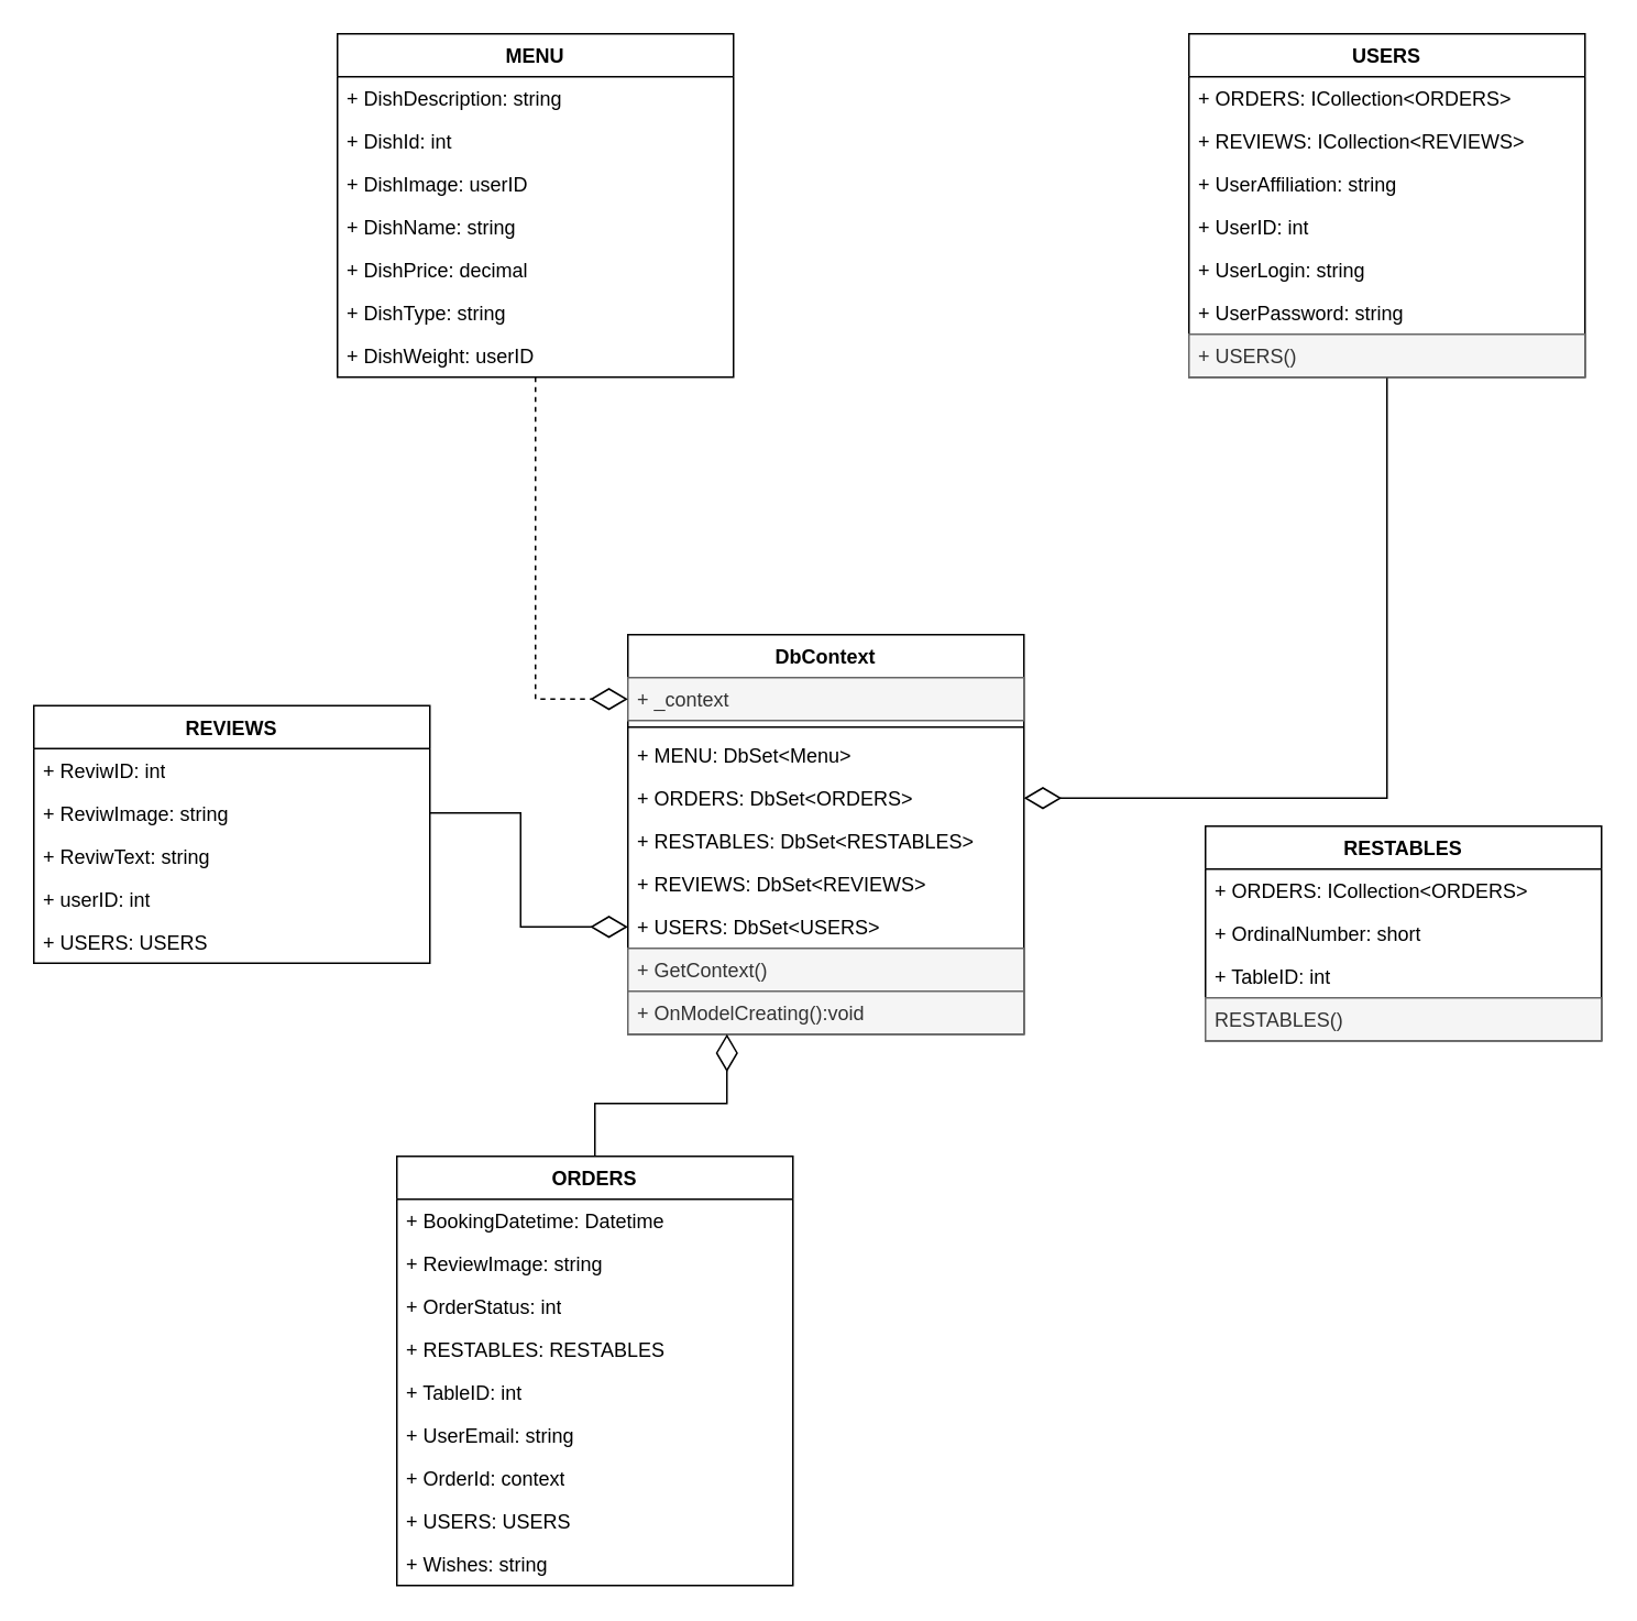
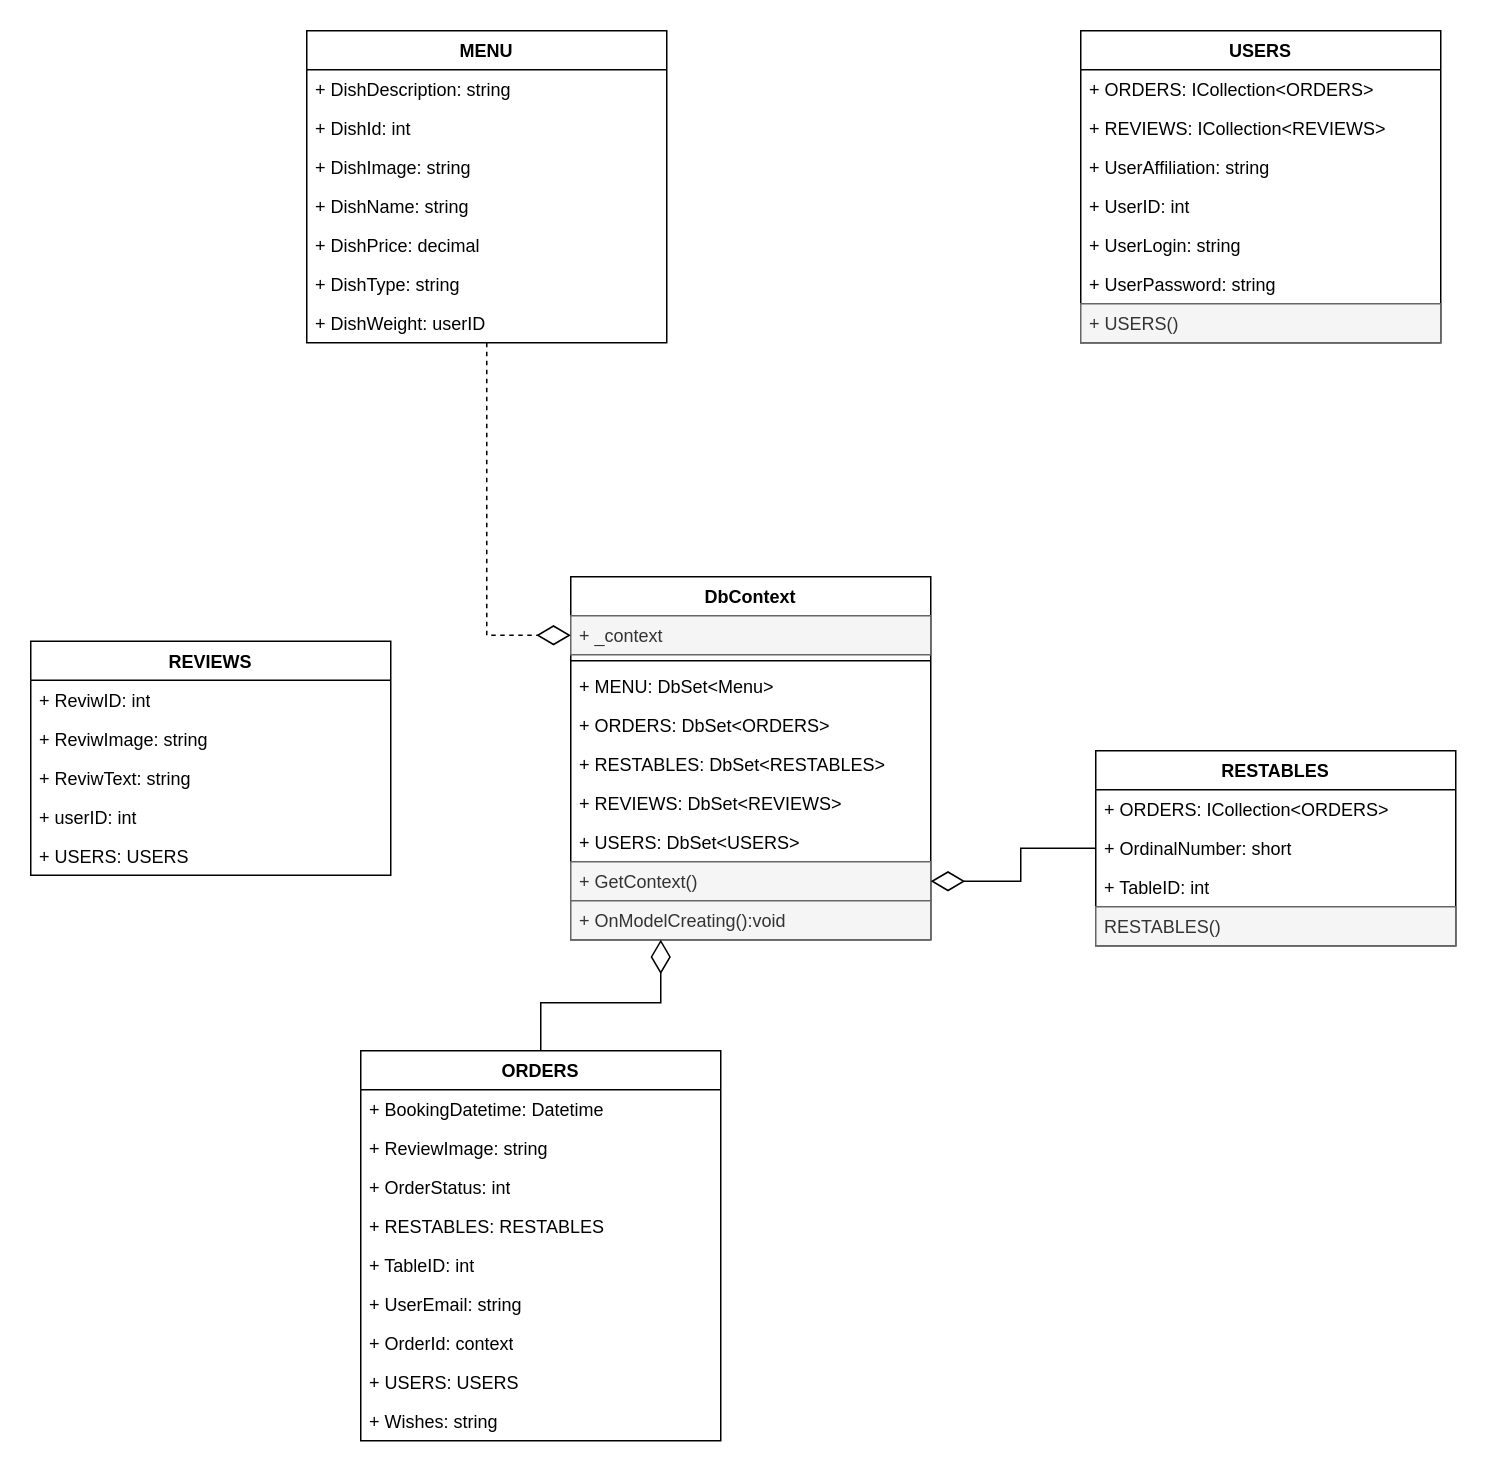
  <mxCell id="0" />
  <mxCell id="1" parent="0" />
  <mxCell id="2" value="DbContext" style="swimlane;fontStyle=1;align=center;verticalAlign=top;childLayout=stackLayout;horizontal=1;startSize=26;horizontalStack=0;resizeParent=1;resizeParentMax=0;resizeLast=0;collapsible=1;marginBottom=0;whiteSpace=wrap;html=1;" vertex="1" parent="1"><mxGeometry x="380" y="384" width="240" height="242" as="geometry" /></mxCell>
  <mxCell id="3" value="+ _context" style="text;strokeColor=#666666;fillColor=#f5f5f5;align=left;verticalAlign=top;spacingLeft=4;spacingRight=4;overflow=hidden;rotatable=0;points=[[0,0.5],[1,0.5]];portConstraint=eastwest;whiteSpace=wrap;html=1;fontColor=#333333;" vertex="1" parent="2"><mxGeometry y="26" width="240" height="26" as="geometry" /></mxCell>
  <mxCell id="4" value="" style="line;strokeWidth=1;fillColor=none;align=left;verticalAlign=middle;spacingTop=-1;spacingLeft=3;spacingRight=3;rotatable=0;labelPosition=right;points=[];portConstraint=eastwest;strokeColor=inherit;" vertex="1" parent="2"><mxGeometry y="52" width="240" height="8" as="geometry" /></mxCell>
  <mxCell id="5" value="+ MENU: DbSet&amp;lt;Menu&amp;gt;" style="text;strokeColor=none;fillColor=none;align=left;verticalAlign=top;spacingLeft=4;spacingRight=4;overflow=hidden;rotatable=0;points=[[0,0.5],[1,0.5]];portConstraint=eastwest;whiteSpace=wrap;html=1;" vertex="1" parent="2"><mxGeometry y="60" width="240" height="26" as="geometry" /></mxCell>
  <mxCell id="6" value="+ ORDERS: DbSet&amp;lt;ORDERS&amp;gt;" style="text;strokeColor=none;fillColor=none;align=left;verticalAlign=top;spacingLeft=4;spacingRight=4;overflow=hidden;rotatable=0;points=[[0,0.5],[1,0.5]];portConstraint=eastwest;whiteSpace=wrap;html=1;" vertex="1" parent="2"><mxGeometry y="86" width="240" height="26" as="geometry" /></mxCell>
  <mxCell id="7" value="+ RESTABLES: DbSet&amp;lt;RESTABLES&amp;gt;" style="text;strokeColor=none;fillColor=none;align=left;verticalAlign=top;spacingLeft=4;spacingRight=4;overflow=hidden;rotatable=0;points=[[0,0.5],[1,0.5]];portConstraint=eastwest;whiteSpace=wrap;html=1;" vertex="1" parent="2"><mxGeometry y="112" width="240" height="26" as="geometry" /></mxCell>
  <mxCell id="8" value="+ REVIEWS: DbSet&amp;lt;REVIEWS&amp;gt;" style="text;strokeColor=none;fillColor=none;align=left;verticalAlign=top;spacingLeft=4;spacingRight=4;overflow=hidden;rotatable=0;points=[[0,0.5],[1,0.5]];portConstraint=eastwest;whiteSpace=wrap;html=1;" vertex="1" parent="2"><mxGeometry y="138" width="240" height="26" as="geometry" /></mxCell>
  <mxCell id="9" value="+ USERS: DbSet&amp;lt;USERS&amp;gt;" style="text;strokeColor=none;fillColor=none;align=left;verticalAlign=top;spacingLeft=4;spacingRight=4;overflow=hidden;rotatable=0;points=[[0,0.5],[1,0.5]];portConstraint=eastwest;whiteSpace=wrap;html=1;" vertex="1" parent="2"><mxGeometry y="164" width="240" height="26" as="geometry" /></mxCell>
  <mxCell id="10" value="+ GetContext()" style="text;strokeColor=#666666;fillColor=#f5f5f5;align=left;verticalAlign=top;spacingLeft=4;spacingRight=4;overflow=hidden;rotatable=0;points=[[0,0.5],[1,0.5]];portConstraint=eastwest;whiteSpace=wrap;html=1;fontColor=#333333;" vertex="1" parent="2"><mxGeometry y="190" width="240" height="26" as="geometry" /></mxCell>
  <mxCell id="11" value="+ OnModelCreating():void" style="text;strokeColor=#666666;fillColor=#f5f5f5;align=left;verticalAlign=top;spacingLeft=4;spacingRight=4;overflow=hidden;rotatable=0;points=[[0,0.5],[1,0.5]];portConstraint=eastwest;whiteSpace=wrap;html=1;fontColor=#333333;" vertex="1" parent="2"><mxGeometry y="216" width="240" height="26" as="geometry" /></mxCell>
  <mxCell id="12" value="REVIEWS" style="swimlane;fontStyle=1;align=center;verticalAlign=top;childLayout=stackLayout;horizontal=1;startSize=26;horizontalStack=0;resizeParent=1;resizeParentMax=0;resizeLast=0;collapsible=1;marginBottom=0;whiteSpace=wrap;html=1;" vertex="1" parent="1"><mxGeometry x="20" y="427" width="240" height="156" as="geometry" /></mxCell>
  <mxCell id="13" value="+ ReviwID: int" style="text;strokeColor=none;fillColor=none;align=left;verticalAlign=top;spacingLeft=4;spacingRight=4;overflow=hidden;rotatable=0;points=[[0,0.5],[1,0.5]];portConstraint=eastwest;whiteSpace=wrap;html=1;" vertex="1" parent="12"><mxGeometry y="26" width="240" height="26" as="geometry" /></mxCell>
  <mxCell id="14" value="+ ReviwImage: string" style="text;strokeColor=none;fillColor=none;align=left;verticalAlign=top;spacingLeft=4;spacingRight=4;overflow=hidden;rotatable=0;points=[[0,0.5],[1,0.5]];portConstraint=eastwest;whiteSpace=wrap;html=1;" vertex="1" parent="12"><mxGeometry y="52" width="240" height="26" as="geometry" /></mxCell>
  <mxCell id="15" value="+ ReviwText: string" style="text;strokeColor=none;fillColor=none;align=left;verticalAlign=top;spacingLeft=4;spacingRight=4;overflow=hidden;rotatable=0;points=[[0,0.5],[1,0.5]];portConstraint=eastwest;whiteSpace=wrap;html=1;" vertex="1" parent="12"><mxGeometry y="78" width="240" height="26" as="geometry" /></mxCell>
  <mxCell id="16" value="+ userID: int" style="text;strokeColor=none;fillColor=none;align=left;verticalAlign=top;spacingLeft=4;spacingRight=4;overflow=hidden;rotatable=0;points=[[0,0.5],[1,0.5]];portConstraint=eastwest;whiteSpace=wrap;html=1;" vertex="1" parent="12"><mxGeometry y="104" width="240" height="26" as="geometry" /></mxCell>
  <mxCell id="17" value="+ USERS: USERS" style="text;strokeColor=none;fillColor=none;align=left;verticalAlign=top;spacingLeft=4;spacingRight=4;overflow=hidden;rotatable=0;points=[[0,0.5],[1,0.5]];portConstraint=eastwest;whiteSpace=wrap;html=1;" vertex="1" parent="12"><mxGeometry y="130" width="240" height="26" as="geometry" /></mxCell>
- <mxCell id="18" style="edgeStyle=orthogonalEdgeStyle;rounded=0;orthogonalLoop=1;jettySize=auto;html=1;fontFamily=Helvetica;fontSize=12;fontColor=default;endArrow=diamondThin;endFill=0;endSize=20;" edge="1" parent="1" source="14" target="9"><mxGeometry relative="1" as="geometry" /></mxCell>
  <mxCell id="19" style="edgeStyle=orthogonalEdgeStyle;rounded=0;orthogonalLoop=1;jettySize=auto;html=1;entryX=0.25;entryY=1;entryDx=0;entryDy=0;fontFamily=Helvetica;fontSize=12;fontColor=default;endArrow=diamondThin;endFill=0;endSize=20;" edge="1" parent="1" source="20" target="2"><mxGeometry relative="1" as="geometry" /></mxCell>
  <mxCell id="20" value="ORDERS" style="swimlane;fontStyle=1;align=center;verticalAlign=top;childLayout=stackLayout;horizontal=1;startSize=26;horizontalStack=0;resizeParent=1;resizeParentMax=0;resizeLast=0;collapsible=1;marginBottom=0;whiteSpace=wrap;html=1;" vertex="1" parent="1"><mxGeometry x="240" y="700" width="240" height="260" as="geometry" /></mxCell>
  <mxCell id="21" value="+ BookingDatetime: Datetime" style="text;strokeColor=none;fillColor=none;align=left;verticalAlign=top;spacingLeft=4;spacingRight=4;overflow=hidden;rotatable=0;points=[[0,0.5],[1,0.5]];portConstraint=eastwest;whiteSpace=wrap;html=1;" vertex="1" parent="20"><mxGeometry y="26" width="240" height="26" as="geometry" /></mxCell>
  <mxCell id="22" value="+ ReviewImage: string" style="text;strokeColor=none;fillColor=none;align=left;verticalAlign=top;spacingLeft=4;spacingRight=4;overflow=hidden;rotatable=0;points=[[0,0.5],[1,0.5]];portConstraint=eastwest;whiteSpace=wrap;html=1;" vertex="1" parent="20"><mxGeometry y="52" width="240" height="26" as="geometry" /></mxCell>
  <mxCell id="23" value="+ OrderStatus: int" style="text;strokeColor=none;fillColor=none;align=left;verticalAlign=top;spacingLeft=4;spacingRight=4;overflow=hidden;rotatable=0;points=[[0,0.5],[1,0.5]];portConstraint=eastwest;whiteSpace=wrap;html=1;" vertex="1" parent="20"><mxGeometry y="78" width="240" height="26" as="geometry" /></mxCell>
  <mxCell id="24" value="+ RESTABLES: RESTABLES" style="text;strokeColor=none;fillColor=none;align=left;verticalAlign=top;spacingLeft=4;spacingRight=4;overflow=hidden;rotatable=0;points=[[0,0.5],[1,0.5]];portConstraint=eastwest;whiteSpace=wrap;html=1;" vertex="1" parent="20"><mxGeometry y="104" width="240" height="26" as="geometry" /></mxCell>
  <mxCell id="25" value="+ TableID: int" style="text;strokeColor=none;fillColor=none;align=left;verticalAlign=top;spacingLeft=4;spacingRight=4;overflow=hidden;rotatable=0;points=[[0,0.5],[1,0.5]];portConstraint=eastwest;whiteSpace=wrap;html=1;" vertex="1" parent="20"><mxGeometry y="130" width="240" height="26" as="geometry" /></mxCell>
  <mxCell id="26" value="+ UserEmail: string" style="text;strokeColor=none;fillColor=none;align=left;verticalAlign=top;spacingLeft=4;spacingRight=4;overflow=hidden;rotatable=0;points=[[0,0.5],[1,0.5]];portConstraint=eastwest;whiteSpace=wrap;html=1;" vertex="1" parent="20"><mxGeometry y="156" width="240" height="26" as="geometry" /></mxCell>
  <mxCell id="27" value="+ OrderId: context" style="text;strokeColor=none;fillColor=none;align=left;verticalAlign=top;spacingLeft=4;spacingRight=4;overflow=hidden;rotatable=0;points=[[0,0.5],[1,0.5]];portConstraint=eastwest;whiteSpace=wrap;html=1;" vertex="1" parent="20"><mxGeometry y="182" width="240" height="26" as="geometry" /></mxCell>
  <mxCell id="28" value="+ USERS: USERS" style="text;strokeColor=none;fillColor=none;align=left;verticalAlign=top;spacingLeft=4;spacingRight=4;overflow=hidden;rotatable=0;points=[[0,0.5],[1,0.5]];portConstraint=eastwest;whiteSpace=wrap;html=1;" vertex="1" parent="20"><mxGeometry y="208" width="240" height="26" as="geometry" /></mxCell>
  <mxCell id="29" value="+ Wishes: string" style="text;strokeColor=none;fillColor=none;align=left;verticalAlign=top;spacingLeft=4;spacingRight=4;overflow=hidden;rotatable=0;points=[[0,0.5],[1,0.5]];portConstraint=eastwest;whiteSpace=wrap;html=1;" vertex="1" parent="20"><mxGeometry y="234" width="240" height="26" as="geometry" /></mxCell>
+ <mxCell id="30" style="edgeStyle=orthogonalEdgeStyle;rounded=0;orthogonalLoop=1;jettySize=auto;html=1;fontFamily=Helvetica;fontSize=12;fontColor=default;endArrow=diamondThin;endFill=0;endSize=20;" edge="1" parent="1" source="31" target="10"><mxGeometry relative="1" as="geometry" /></mxCell>
  <mxCell id="31" value="RESTABLES" style="swimlane;fontStyle=1;align=center;verticalAlign=top;childLayout=stackLayout;horizontal=1;startSize=26;horizontalStack=0;resizeParent=1;resizeParentMax=0;resizeLast=0;collapsible=1;marginBottom=0;whiteSpace=wrap;html=1;" vertex="1" parent="1"><mxGeometry x="730" y="500" width="240" height="130" as="geometry" /></mxCell>
  <mxCell id="32" value="+ ORDERS: ICollection&amp;lt;ORDERS&amp;gt;" style="text;strokeColor=none;fillColor=none;align=left;verticalAlign=top;spacingLeft=4;spacingRight=4;overflow=hidden;rotatable=0;points=[[0,0.5],[1,0.5]];portConstraint=eastwest;whiteSpace=wrap;html=1;" vertex="1" parent="31"><mxGeometry y="26" width="240" height="26" as="geometry" /></mxCell>
  <mxCell id="33" value="+ OrdinalNumber: short" style="text;strokeColor=none;fillColor=none;align=left;verticalAlign=top;spacingLeft=4;spacingRight=4;overflow=hidden;rotatable=0;points=[[0,0.5],[1,0.5]];portConstraint=eastwest;whiteSpace=wrap;html=1;" vertex="1" parent="31"><mxGeometry y="52" width="240" height="26" as="geometry" /></mxCell>
  <mxCell id="34" value="+ TableID: int" style="text;strokeColor=none;fillColor=none;align=left;verticalAlign=top;spacingLeft=4;spacingRight=4;overflow=hidden;rotatable=0;points=[[0,0.5],[1,0.5]];portConstraint=eastwest;whiteSpace=wrap;html=1;" vertex="1" parent="31"><mxGeometry y="78" width="240" height="26" as="geometry" /></mxCell>
  <mxCell id="35" value="RESTABLES()" style="text;strokeColor=#666666;fillColor=#f5f5f5;align=left;verticalAlign=top;spacingLeft=4;spacingRight=4;overflow=hidden;rotatable=0;points=[[0,0.5],[1,0.5]];portConstraint=eastwest;whiteSpace=wrap;html=1;fontColor=#333333;" vertex="1" parent="31"><mxGeometry y="104" width="240" height="26" as="geometry" /></mxCell>
  <mxCell id="36" style="edgeStyle=orthogonalEdgeStyle;rounded=0;orthogonalLoop=1;jettySize=auto;html=1;entryX=0;entryY=0.5;entryDx=0;entryDy=0;fontFamily=Helvetica;fontSize=12;fontColor=default;endArrow=diamondThin;endFill=0;endSize=20;dashed=1;" edge="1" parent="1" source="37" target="3"><mxGeometry relative="1" as="geometry" /></mxCell>
  <mxCell id="37" value="MENU" style="swimlane;fontStyle=1;align=center;verticalAlign=top;childLayout=stackLayout;horizontal=1;startSize=26;horizontalStack=0;resizeParent=1;resizeParentMax=0;resizeLast=0;collapsible=1;marginBottom=0;whiteSpace=wrap;html=1;" vertex="1" parent="1"><mxGeometry x="204" y="20" width="240" height="208" as="geometry" /></mxCell>
  <mxCell id="38" value="+ DishDescription: string" style="text;strokeColor=none;fillColor=none;align=left;verticalAlign=top;spacingLeft=4;spacingRight=4;overflow=hidden;rotatable=0;points=[[0,0.5],[1,0.5]];portConstraint=eastwest;whiteSpace=wrap;html=1;" vertex="1" parent="37"><mxGeometry y="26" width="240" height="26" as="geometry" /></mxCell>
  <mxCell id="39" value="+ DishId: int" style="text;strokeColor=none;fillColor=none;align=left;verticalAlign=top;spacingLeft=4;spacingRight=4;overflow=hidden;rotatable=0;points=[[0,0.5],[1,0.5]];portConstraint=eastwest;whiteSpace=wrap;html=1;" vertex="1" parent="37"><mxGeometry y="52" width="240" height="26" as="geometry" /></mxCell>
- <mxCell id="40" value="+ DishImage: userID" style="text;strokeColor=none;fillColor=none;align=left;verticalAlign=top;spacingLeft=4;spacingRight=4;overflow=hidden;rotatable=0;points=[[0,0.5],[1,0.5]];portConstraint=eastwest;whiteSpace=wrap;html=1;" vertex="1" parent="37"><mxGeometry y="78" width="240" height="26" as="geometry" /></mxCell>
+ <mxCell id="40" value="+ DishImage: string" style="text;strokeColor=none;fillColor=none;align=left;verticalAlign=top;spacingLeft=4;spacingRight=4;overflow=hidden;rotatable=0;points=[[0,0.5],[1,0.5]];portConstraint=eastwest;whiteSpace=wrap;html=1;" vertex="1" parent="37"><mxGeometry y="78" width="240" height="26" as="geometry" /></mxCell>
  <mxCell id="41" value="+ DishName: string" style="text;strokeColor=none;fillColor=none;align=left;verticalAlign=top;spacingLeft=4;spacingRight=4;overflow=hidden;rotatable=0;points=[[0,0.5],[1,0.5]];portConstraint=eastwest;whiteSpace=wrap;html=1;" vertex="1" parent="37"><mxGeometry y="104" width="240" height="26" as="geometry" /></mxCell>
  <mxCell id="42" value="+ DishPrice: decimal" style="text;strokeColor=none;fillColor=none;align=left;verticalAlign=top;spacingLeft=4;spacingRight=4;overflow=hidden;rotatable=0;points=[[0,0.5],[1,0.5]];portConstraint=eastwest;whiteSpace=wrap;html=1;" vertex="1" parent="37"><mxGeometry y="130" width="240" height="26" as="geometry" /></mxCell>
  <mxCell id="43" value="+ DishType: string" style="text;strokeColor=none;fillColor=none;align=left;verticalAlign=top;spacingLeft=4;spacingRight=4;overflow=hidden;rotatable=0;points=[[0,0.5],[1,0.5]];portConstraint=eastwest;whiteSpace=wrap;html=1;" vertex="1" parent="37"><mxGeometry y="156" width="240" height="26" as="geometry" /></mxCell>
  <mxCell id="44" value="+ DishWeight: userID" style="text;strokeColor=none;fillColor=none;align=left;verticalAlign=top;spacingLeft=4;spacingRight=4;overflow=hidden;rotatable=0;points=[[0,0.5],[1,0.5]];portConstraint=eastwest;whiteSpace=wrap;html=1;" vertex="1" parent="37"><mxGeometry y="182" width="240" height="26" as="geometry" /></mxCell>
- <mxCell id="45" style="edgeStyle=orthogonalEdgeStyle;rounded=0;orthogonalLoop=1;jettySize=auto;html=1;fontFamily=Helvetica;fontSize=12;fontColor=default;endSize=20;endArrow=diamondThin;endFill=0;" edge="1" parent="1" source="46" target="6"><mxGeometry relative="1" as="geometry" /></mxCell>
  <mxCell id="46" value="USERS" style="swimlane;fontStyle=1;align=center;verticalAlign=top;childLayout=stackLayout;horizontal=1;startSize=26;horizontalStack=0;resizeParent=1;resizeParentMax=0;resizeLast=0;collapsible=1;marginBottom=0;whiteSpace=wrap;html=1;" vertex="1" parent="1"><mxGeometry x="720" y="20" width="240" height="208" as="geometry" /></mxCell>
  <mxCell id="47" value="+ ORDERS: ICollection&amp;lt;ORDERS&amp;gt;" style="text;strokeColor=none;fillColor=none;align=left;verticalAlign=top;spacingLeft=4;spacingRight=4;overflow=hidden;rotatable=0;points=[[0,0.5],[1,0.5]];portConstraint=eastwest;whiteSpace=wrap;html=1;" vertex="1" parent="46"><mxGeometry y="26" width="240" height="26" as="geometry" /></mxCell>
  <mxCell id="48" value="+ REVIEWS: ICollection&amp;lt;REVIEWS&amp;gt;" style="text;strokeColor=none;fillColor=none;align=left;verticalAlign=top;spacingLeft=4;spacingRight=4;overflow=hidden;rotatable=0;points=[[0,0.5],[1,0.5]];portConstraint=eastwest;whiteSpace=wrap;html=1;" vertex="1" parent="46"><mxGeometry y="52" width="240" height="26" as="geometry" /></mxCell>
  <mxCell id="49" value="+ UserAffiliation: string" style="text;strokeColor=none;fillColor=none;align=left;verticalAlign=top;spacingLeft=4;spacingRight=4;overflow=hidden;rotatable=0;points=[[0,0.5],[1,0.5]];portConstraint=eastwest;whiteSpace=wrap;html=1;" vertex="1" parent="46"><mxGeometry y="78" width="240" height="26" as="geometry" /></mxCell>
  <mxCell id="50" value="+ UserID: int" style="text;strokeColor=none;fillColor=none;align=left;verticalAlign=top;spacingLeft=4;spacingRight=4;overflow=hidden;rotatable=0;points=[[0,0.5],[1,0.5]];portConstraint=eastwest;whiteSpace=wrap;html=1;" vertex="1" parent="46"><mxGeometry y="104" width="240" height="26" as="geometry" /></mxCell>
  <mxCell id="51" value="+ UserLogin: string" style="text;strokeColor=none;fillColor=none;align=left;verticalAlign=top;spacingLeft=4;spacingRight=4;overflow=hidden;rotatable=0;points=[[0,0.5],[1,0.5]];portConstraint=eastwest;whiteSpace=wrap;html=1;" vertex="1" parent="46"><mxGeometry y="130" width="240" height="26" as="geometry" /></mxCell>
  <mxCell id="52" value="+ UserPassword: string" style="text;strokeColor=none;fillColor=none;align=left;verticalAlign=top;spacingLeft=4;spacingRight=4;overflow=hidden;rotatable=0;points=[[0,0.5],[1,0.5]];portConstraint=eastwest;whiteSpace=wrap;html=1;" vertex="1" parent="46"><mxGeometry y="156" width="240" height="26" as="geometry" /></mxCell>
  <mxCell id="53" value="+ USERS()" style="text;strokeColor=#666666;fillColor=#f5f5f5;align=left;verticalAlign=top;spacingLeft=4;spacingRight=4;overflow=hidden;rotatable=0;points=[[0,0.5],[1,0.5]];portConstraint=eastwest;whiteSpace=wrap;html=1;fontColor=#333333;" vertex="1" parent="46"><mxGeometry y="182" width="240" height="26" as="geometry" /></mxCell>
